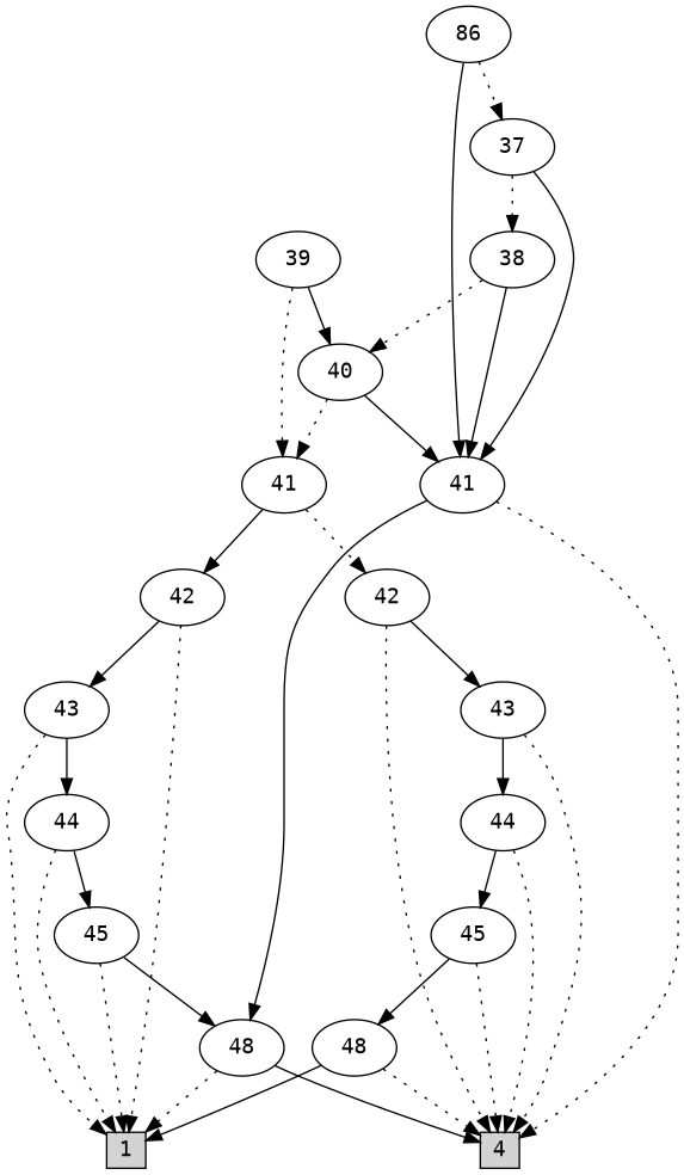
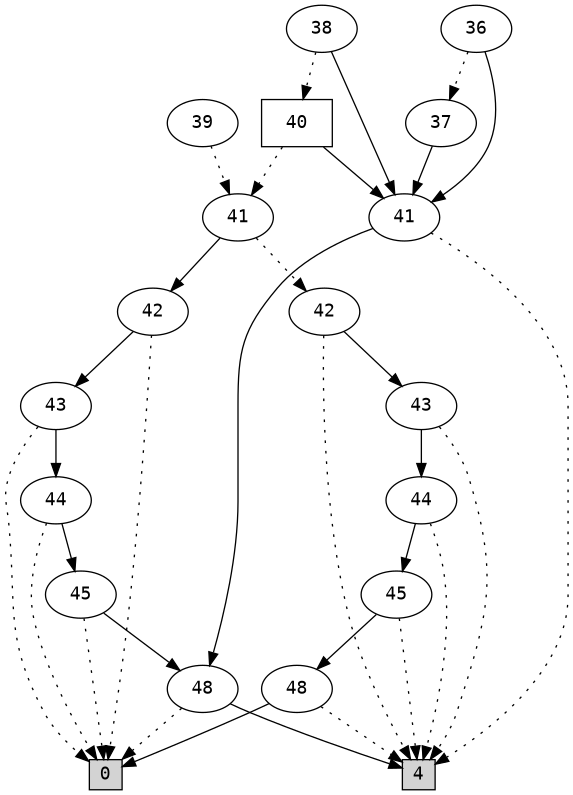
  digraph {
    fontname="DejaVu Sans Mono"
    node [fontname="DejaVu Sans Mono"]
    edge [fontname="DejaVu Sans Mono" style=dotted]
    n1 [height=0.3 label=4 shape=box style=filled width=0.3]
-   n2 [height=0.3 label=1 shape=box style=filled width=0.3]
-   n3 [label=86]
+   n2 [height=0.3 label=0 shape=box style=filled width=0.3]
+   n3 [label=36]
    n4 [label=37]
    n5 [label=41]
    n6 [label=38]
    n7 [label=48]
-   n8 [label=40]
+   n8 [label=40 shape=box]
    n9 [label=39]
    n10 [label=41]
    n11 [label=42]
    n12 [label=42]
    n13 [label=43]
    n14 [label=43]
    n15 [label=44]
    n16 [label=44]
    n17 [label=45]
    n18 [label=48]
    n19 [label=45]
    n3 -> n4
    n3 -> n5 [style=filled]
    n4 -> n5 [style=filled]
-   n4 -> n6
    n5 -> n1
    n5 -> n7 [style=filled]
    n6 -> n5 [style=filled]
    n6 -> n8
    n7 -> n1 [style=filled]
    n7 -> n2
    n8 -> n5 [style=filled]
    n8 -> n10
-   n9 -> n8 [style=filled]
    n9 -> n10
    n10 -> n11
    n10 -> n12 [style=filled]
    n11 -> n1
    n11 -> n13 [style=filled]
    n12 -> n2
    n12 -> n14 [style=filled]
    n13 -> n1
    n13 -> n15 [style=filled]
    n14 -> n2
    n14 -> n16 [style=filled]
    n15 -> n1
    n15 -> n17 [style=filled]
    n16 -> n2
    n16 -> n19 [style=filled]
    n17 -> n1
    n17 -> n18 [style=filled]
    n18 -> n1
    n18 -> n2 [style=filled]
    n19 -> n2
    n19 -> n7 [style=filled]
  }
